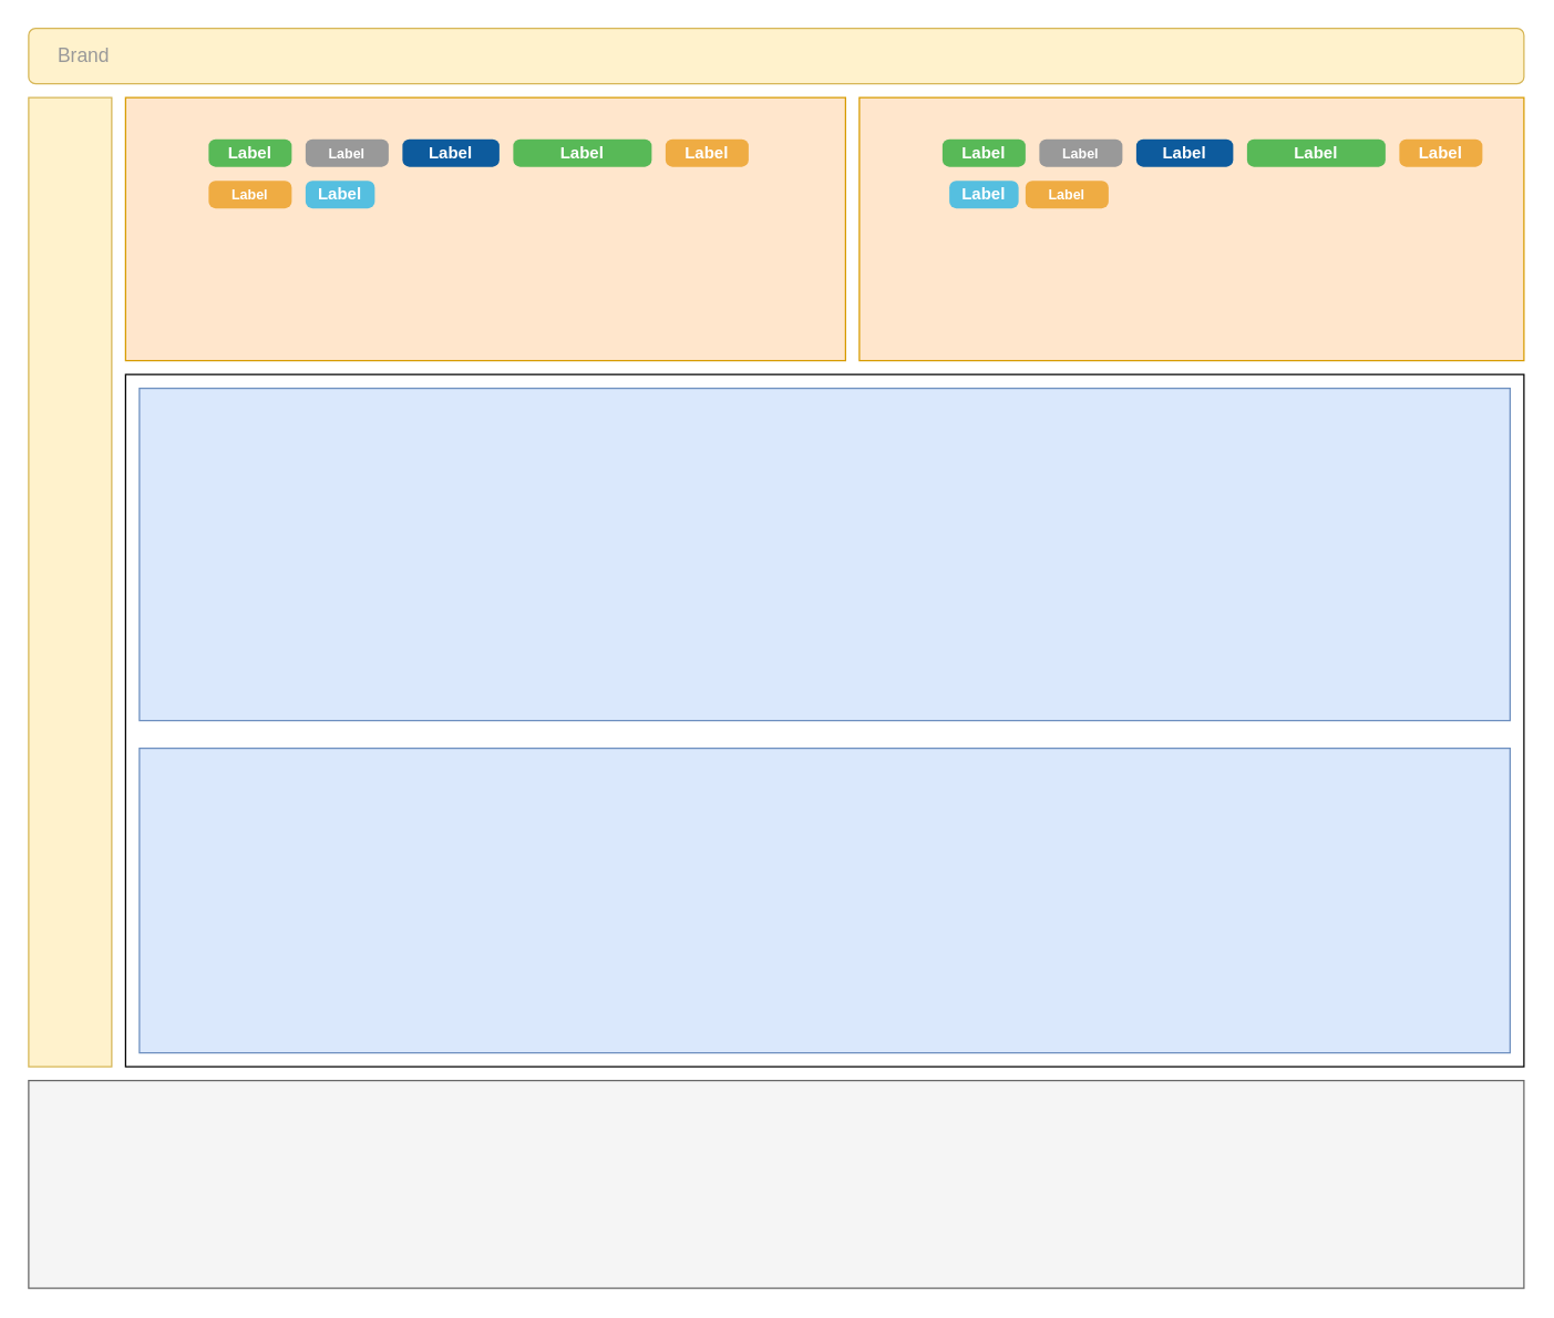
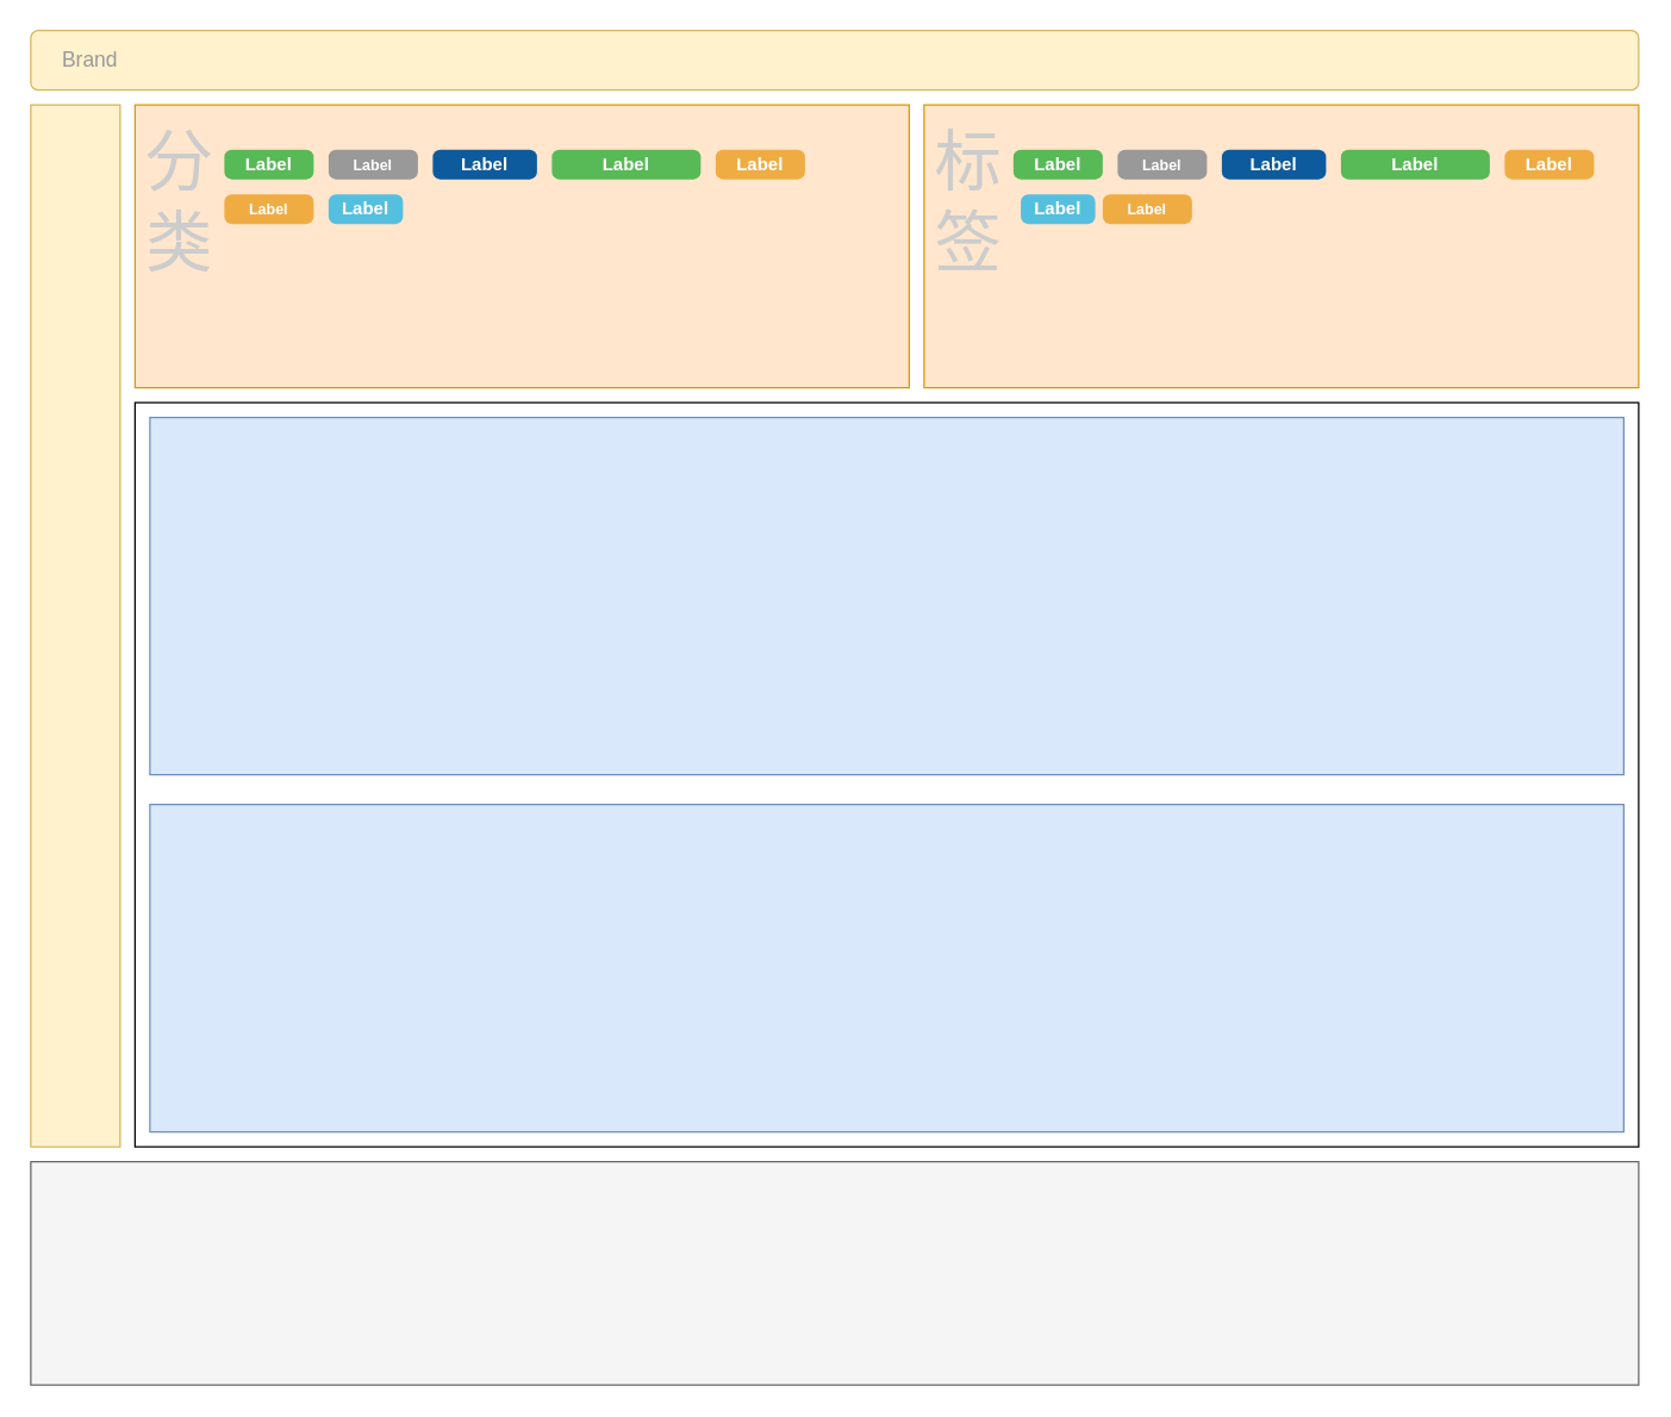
  <mxCell id="0" style=";html=1;" />
  <mxCell id="1" style=";html=1;" parent="0" />
  <mxCell id="2" value="" style="html=1;shadow=0;dashed=0;shape=mxgraph.bootstrap.rrect;rSize=5;fillColor=#fff2cc;strokeColor=#d6b656;" vertex="1" parent="1"><mxGeometry x="20" y="20" width="1080" height="40" as="geometry" /></mxCell>
  <mxCell id="3" value="Brand" style="html=1;shadow=0;dashed=0;shape=mxgraph.bootstrap.anchor;fontColor=#999999;fontSize=14;whiteSpace=wrap;resizeHeight=1;" vertex="1" parent="2"><mxGeometry width="80" height="40" relative="1" as="geometry"><mxPoint as="offset" /></mxGeometry></mxCell>
  <mxCell id="4" value="" style="rounded=0;whiteSpace=wrap;html=1;fillColor=#ffe6cc;strokeColor=#d79b00;" vertex="1" parent="1"><mxGeometry x="90" y="70" width="520" height="190" as="geometry" /></mxCell>
  <mxCell id="5" value="Label" style="html=1;shadow=0;dashed=0;shape=mxgraph.bootstrap.rrect;align=center;rSize=5;strokeColor=none;fillColor=#58B957;fontColor=#ffffff;fontStyle=1;whiteSpace=wrap;" vertex="1" parent="1"><mxGeometry x="150" y="100" width="60" height="20" as="geometry" /></mxCell>
  <mxCell id="6" value="Label" style="html=1;shadow=0;dashed=0;shape=mxgraph.bootstrap.rrect;align=center;rSize=5;strokeColor=none;fillColor=#58B957;fontColor=#ffffff;fontStyle=1;whiteSpace=wrap;" vertex="1" parent="1"><mxGeometry x="370" y="100" width="100" height="20" as="geometry" /></mxCell>
  <mxCell id="7" value="Label" style="html=1;shadow=0;dashed=0;shape=mxgraph.bootstrap.rrect;align=center;rSize=5;strokeColor=none;fillColor=#55BFE0;fontColor=#ffffff;fontStyle=1;whiteSpace=wrap;" vertex="1" parent="1"><mxGeometry x="220" y="130" width="50" height="20" as="geometry" /></mxCell>
  <mxCell id="8" value="Label" style="html=1;shadow=0;dashed=0;shape=mxgraph.bootstrap.rrect;align=center;rSize=5;strokeColor=none;fillColor=#EFAC43;fontColor=#ffffff;fontStyle=1;whiteSpace=wrap;" vertex="1" parent="1"><mxGeometry x="480" y="100" width="60" height="20" as="geometry" /></mxCell>
  <mxCell id="9" value="Label" style="html=1;shadow=0;dashed=0;shape=mxgraph.bootstrap.rrect;align=center;rSize=5;strokeColor=none;fillColor=#999999;fontColor=#ffffff;fontStyle=1;whiteSpace=wrap;fontSize=10;" vertex="1" parent="1"><mxGeometry x="220" y="100" width="60" height="20" as="geometry" /></mxCell>
  <mxCell id="10" value="Label" style="html=1;shadow=0;dashed=0;shape=mxgraph.bootstrap.rrect;align=center;rSize=5;strokeColor=none;fillColor=#0D5B9D;fontColor=#ffffff;fontStyle=1;whiteSpace=wrap;" vertex="1" parent="1"><mxGeometry x="290" y="100" width="70" height="20" as="geometry" /></mxCell>
  <mxCell id="11" value="Label" style="html=1;shadow=0;dashed=0;shape=mxgraph.bootstrap.rrect;align=center;rSize=5;strokeColor=none;fillColor=#EFAC43;fontColor=#ffffff;fontStyle=1;whiteSpace=wrap;fontSize=10;" vertex="1" parent="1"><mxGeometry x="150" y="130" width="60" height="20" as="geometry" /></mxCell>
+ <mxCell id="12" value="&lt;font style=&quot;font-size: 45px&quot; color=&quot;#cccccc&quot;&gt;分类&lt;/font&gt;" style="text;html=1;strokeColor=none;fillColor=none;align=center;verticalAlign=middle;whiteSpace=wrap;rounded=0;" vertex="1" parent="1"><mxGeometry x="90" y="70" width="60" height="130" as="geometry" /></mxCell>
  <mxCell id="13" value="" style="rounded=0;whiteSpace=wrap;html=1;fillColor=#ffe6cc;strokeColor=#d79b00;" vertex="1" parent="1"><mxGeometry x="620" y="70" width="480" height="190" as="geometry" /></mxCell>
  <mxCell id="14" value="Label" style="html=1;shadow=0;dashed=0;shape=mxgraph.bootstrap.rrect;align=center;rSize=5;strokeColor=none;fillColor=#58B957;fontColor=#ffffff;fontStyle=1;whiteSpace=wrap;" vertex="1" parent="1"><mxGeometry x="680" y="100" width="60" height="20" as="geometry" /></mxCell>
  <mxCell id="15" value="Label" style="html=1;shadow=0;dashed=0;shape=mxgraph.bootstrap.rrect;align=center;rSize=5;strokeColor=none;fillColor=#58B957;fontColor=#ffffff;fontStyle=1;whiteSpace=wrap;" vertex="1" parent="1"><mxGeometry x="900" y="100" width="100" height="20" as="geometry" /></mxCell>
  <mxCell id="16" value="Label" style="html=1;shadow=0;dashed=0;shape=mxgraph.bootstrap.rrect;align=center;rSize=5;strokeColor=none;fillColor=#55BFE0;fontColor=#ffffff;fontStyle=1;whiteSpace=wrap;" vertex="1" parent="1"><mxGeometry x="685" y="130" width="50" height="20" as="geometry" /></mxCell>
  <mxCell id="17" value="Label" style="html=1;shadow=0;dashed=0;shape=mxgraph.bootstrap.rrect;align=center;rSize=5;strokeColor=none;fillColor=#EFAC43;fontColor=#ffffff;fontStyle=1;whiteSpace=wrap;" vertex="1" parent="1"><mxGeometry x="1010" y="100" width="60" height="20" as="geometry" /></mxCell>
  <mxCell id="18" value="Label" style="html=1;shadow=0;dashed=0;shape=mxgraph.bootstrap.rrect;align=center;rSize=5;strokeColor=none;fillColor=#999999;fontColor=#ffffff;fontStyle=1;whiteSpace=wrap;fontSize=10;" vertex="1" parent="1"><mxGeometry x="750" y="100" width="60" height="20" as="geometry" /></mxCell>
  <mxCell id="19" value="Label" style="html=1;shadow=0;dashed=0;shape=mxgraph.bootstrap.rrect;align=center;rSize=5;strokeColor=none;fillColor=#0D5B9D;fontColor=#ffffff;fontStyle=1;whiteSpace=wrap;" vertex="1" parent="1"><mxGeometry x="820" y="100" width="70" height="20" as="geometry" /></mxCell>
  <mxCell id="20" value="Label" style="html=1;shadow=0;dashed=0;shape=mxgraph.bootstrap.rrect;align=center;rSize=5;strokeColor=none;fillColor=#EFAC43;fontColor=#ffffff;fontStyle=1;whiteSpace=wrap;fontSize=10;" vertex="1" parent="1"><mxGeometry x="740" y="130" width="60" height="20" as="geometry" /></mxCell>
+ <mxCell id="21" value="&lt;font color=&quot;#cccccc&quot;&gt;&lt;span style=&quot;font-size: 45px&quot;&gt;标签&lt;/span&gt;&lt;/font&gt;" style="text;html=1;strokeColor=none;fillColor=none;align=center;verticalAlign=middle;whiteSpace=wrap;rounded=0;" vertex="1" parent="1"><mxGeometry x="620" y="70" width="60" height="130" as="geometry" /></mxCell>
  <mxCell id="22" value="" style="rounded=0;whiteSpace=wrap;html=1;fillColor=none;" vertex="1" parent="1"><mxGeometry x="90" y="270" width="1010" height="500" as="geometry" /></mxCell>
  <mxCell id="23" value="" style="rounded=0;whiteSpace=wrap;html=1;fillColor=#fff2cc;strokeColor=#d6b656;" vertex="1" parent="1"><mxGeometry x="20" y="70" width="60" height="700" as="geometry" /></mxCell>
  <mxCell id="24" value="" style="rounded=0;whiteSpace=wrap;html=1;fillColor=#f5f5f5;strokeColor=#666666;fontColor=#333333;" vertex="1" parent="1"><mxGeometry x="20" y="780" width="1080" height="150" as="geometry" /></mxCell>
  <mxCell id="25" value="" style="rounded=0;whiteSpace=wrap;html=1;fillColor=#dae8fc;strokeColor=#6c8ebf;" vertex="1" parent="1"><mxGeometry x="100" y="280" width="990" height="240" as="geometry" /></mxCell>
  <mxCell id="26" value="" style="rounded=0;whiteSpace=wrap;html=1;fillColor=#dae8fc;strokeColor=#6c8ebf;" vertex="1" parent="1"><mxGeometry x="100" y="540" width="990" height="220" as="geometry" /></mxCell>
